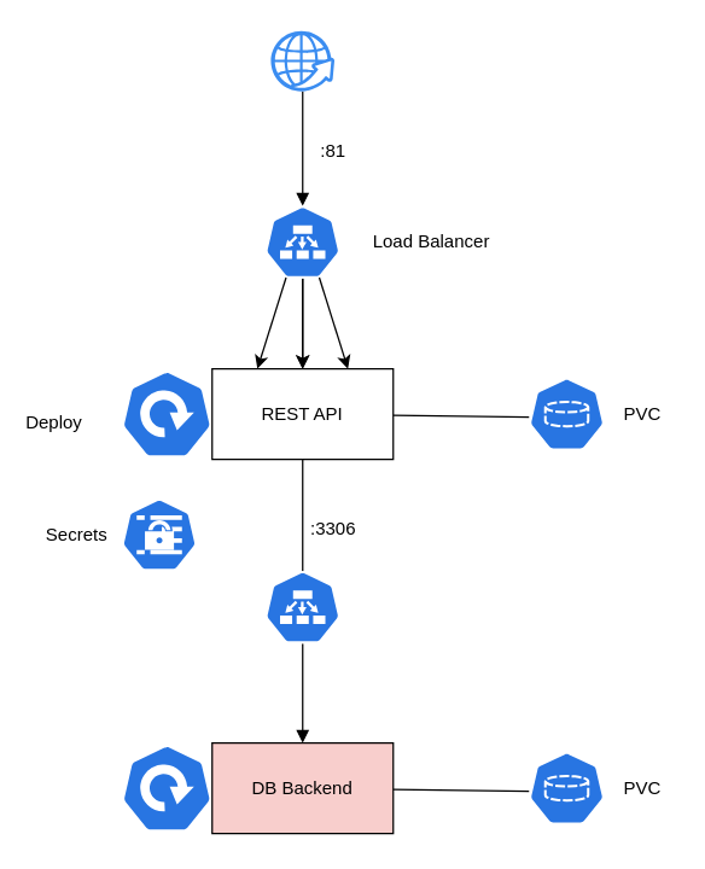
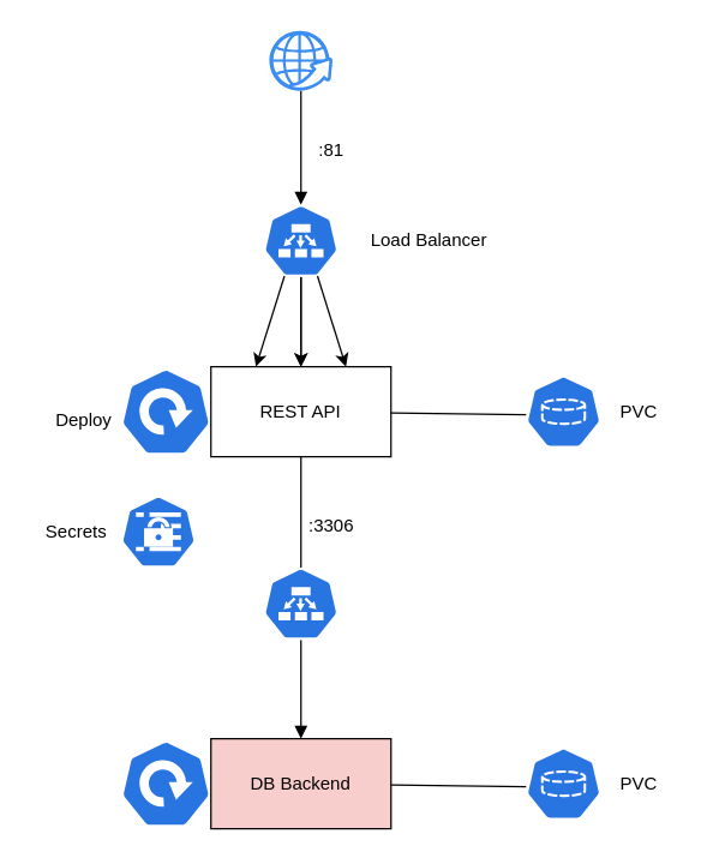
  <mxCell id="0" />
  <mxCell id="1" parent="0" />
  <mxCell id="2" style="edgeStyle=orthogonalEdgeStyle;rounded=0;orthogonalLoop=1;jettySize=auto;html=1;entryX=0.5;entryY=0;entryDx=0;entryDy=0;" edge="1" parent="1" source="4" target="13"><mxGeometry relative="1" as="geometry" /></mxCell>
  <mxCell id="3" value="" style="edgeStyle=orthogonalEdgeStyle;rounded=0;orthogonalLoop=1;jettySize=auto;html=1;" edge="1" parent="1" source="4" target="13"><mxGeometry relative="1" as="geometry" /></mxCell>
  <mxCell id="4" value="" style="html=1;dashed=0;whitespace=wrap;fillColor=#2875E2;strokeColor=#ffffff;points=[[0.005,0.63,0],[0.1,0.2,0],[0.9,0.2,0],[0.5,0,0],[0.995,0.63,0],[0.72,0.99,0],[0.5,1,0],[0.28,0.99,0]];shape=mxgraph.kubernetes.icon;prIcon=ep" vertex="1" parent="1"><mxGeometry x="175" y="136" width="50" height="48" as="geometry" /></mxCell>
  <mxCell id="5" value="Load Balancer" style="text;html=1;align=center;verticalAlign=middle;resizable=0;points=[];autosize=1;strokeColor=none;" vertex="1" parent="1"><mxGeometry x="240" y="150" width="90" height="20" as="geometry" /></mxCell>
  <mxCell id="6" value="" style="html=1;dashed=0;whitespace=wrap;fillColor=#2875E2;strokeColor=#ffffff;points=[[0.005,0.63,0],[0.1,0.2,0],[0.9,0.2,0],[0.5,0,0],[0.995,0.63,0],[0.72,0.99,0],[0.5,1,0],[0.28,0.99,0]];shape=mxgraph.kubernetes.icon;prIcon=deploy" vertex="1" parent="1"><mxGeometry x="80" y="244" width="60" height="60" as="geometry" /></mxCell>
  <mxCell id="7" value="" style="html=1;dashed=0;whitespace=wrap;fillColor=#2875E2;strokeColor=#ffffff;points=[[0.005,0.63,0],[0.1,0.2,0],[0.9,0.2,0],[0.5,0,0],[0.995,0.63,0],[0.72,0.99,0],[0.5,1,0],[0.28,0.99,0]];shape=mxgraph.kubernetes.icon;prIcon=secret" vertex="1" parent="1"><mxGeometry x="80" y="330" width="50" height="48" as="geometry" /></mxCell>
  <mxCell id="8" style="edgeStyle=none;rounded=0;orthogonalLoop=1;jettySize=auto;html=1;endArrow=none;endFill=0;" edge="1" parent="1" target="13"><mxGeometry relative="1" as="geometry"><mxPoint x="350" y="276" as="sourcePoint" /></mxGeometry></mxCell>
  <mxCell id="9" value="" style="html=1;dashed=0;whitespace=wrap;fillColor=#2875E2;strokeColor=#ffffff;points=[[0.005,0.63,0],[0.1,0.2,0],[0.9,0.2,0],[0.5,0,0],[0.995,0.63,0],[0.72,0.99,0],[0.5,1,0],[0.28,0.99,0]];shape=mxgraph.kubernetes.icon;prIcon=pvc" vertex="1" parent="1"><mxGeometry x="350" y="242" width="50" height="64" as="geometry" /></mxCell>
  <mxCell id="10" style="edgeStyle=none;rounded=0;orthogonalLoop=1;jettySize=auto;html=1;exitX=0.72;exitY=0.99;exitDx=0;exitDy=0;entryX=0.75;entryY=0;entryDx=0;entryDy=0;exitPerimeter=0;" edge="1" parent="1" source="4" target="13"><mxGeometry relative="1" as="geometry" /></mxCell>
  <mxCell id="11" style="edgeStyle=none;rounded=0;orthogonalLoop=1;jettySize=auto;html=1;exitX=0.28;exitY=0.99;exitDx=0;exitDy=0;entryX=0.25;entryY=0;entryDx=0;entryDy=0;exitPerimeter=0;" edge="1" parent="1" source="4" target="13"><mxGeometry relative="1" as="geometry" /></mxCell>
  <mxCell id="12" style="edgeStyle=none;rounded=0;orthogonalLoop=1;jettySize=auto;html=1;exitX=0.5;exitY=1;exitDx=0;exitDy=0;entryX=0.5;entryY=0;entryDx=0;entryDy=0;entryPerimeter=0;endArrow=none;endFill=0;" edge="1" parent="1" source="13" target="18"><mxGeometry relative="1" as="geometry" /></mxCell>
  <mxCell id="13" value="REST API" style="rounded=0;whiteSpace=wrap;html=1;" vertex="1" parent="1"><mxGeometry x="140" y="244" width="120" height="60" as="geometry" /></mxCell>
  <mxCell id="14" value="PVC" style="text;html=1;align=center;verticalAlign=middle;resizable=0;points=[];autosize=1;strokeColor=none;" vertex="1" parent="1"><mxGeometry x="405" y="264" width="40" height="20" as="geometry" /></mxCell>
- <mxCell id="15" value="Deploy&lt;br&gt;" style="text;html=1;align=center;verticalAlign=middle;resizable=0;points=[];autosize=1;strokeColor=none;" vertex="1" parent="1"><mxGeometry x="10" y="270" width="50" height="20" as="geometry" /></mxCell>
+ <mxCell id="15" value="Deploy&lt;br&gt;" style="text;html=1;align=center;verticalAlign=middle;resizable=0;points=[];autosize=1;strokeColor=none;" vertex="1" parent="1"><mxGeometry x="30" y="270" width="50" height="20" as="geometry" /></mxCell>
  <mxCell id="16" value="Secrets" style="text;html=1;align=center;verticalAlign=middle;resizable=0;points=[];autosize=1;strokeColor=none;" vertex="1" parent="1"><mxGeometry x="20" y="344" width="60" height="20" as="geometry" /></mxCell>
  <mxCell id="17" style="edgeStyle=none;rounded=0;orthogonalLoop=1;jettySize=auto;html=1;endArrow=block;endFill=1;" edge="1" parent="1" source="18" target="22"><mxGeometry relative="1" as="geometry" /></mxCell>
  <mxCell id="18" value="" style="html=1;dashed=0;whitespace=wrap;fillColor=#2875E2;strokeColor=#ffffff;points=[[0.005,0.63,0],[0.1,0.2,0],[0.9,0.2,0],[0.5,0,0],[0.995,0.63,0],[0.72,0.99,0],[0.5,1,0],[0.28,0.99,0]];shape=mxgraph.kubernetes.icon;prIcon=ep" vertex="1" parent="1"><mxGeometry x="175" y="378" width="50" height="48" as="geometry" /></mxCell>
  <mxCell id="19" value="" style="html=1;dashed=0;whitespace=wrap;fillColor=#2875E2;strokeColor=#ffffff;points=[[0.005,0.63,0],[0.1,0.2,0],[0.9,0.2,0],[0.5,0,0],[0.995,0.63,0],[0.72,0.99,0],[0.5,1,0],[0.28,0.99,0]];shape=mxgraph.kubernetes.icon;prIcon=deploy" vertex="1" parent="1"><mxGeometry x="80" y="492" width="60" height="60" as="geometry" /></mxCell>
  <mxCell id="20" style="edgeStyle=none;rounded=0;orthogonalLoop=1;jettySize=auto;html=1;endArrow=none;endFill=0;" edge="1" parent="1" target="22"><mxGeometry relative="1" as="geometry"><mxPoint x="350" y="524" as="sourcePoint" /></mxGeometry></mxCell>
  <mxCell id="21" value="" style="html=1;dashed=0;whitespace=wrap;fillColor=#2875E2;strokeColor=#ffffff;points=[[0.005,0.63,0],[0.1,0.2,0],[0.9,0.2,0],[0.5,0,0],[0.995,0.63,0],[0.72,0.99,0],[0.5,1,0],[0.28,0.99,0]];shape=mxgraph.kubernetes.icon;prIcon=pvc" vertex="1" parent="1"><mxGeometry x="350" y="490" width="50" height="64" as="geometry" /></mxCell>
  <mxCell id="22" value="DB Backend" style="rounded=0;whiteSpace=wrap;html=1;fillColor=#f8cecc;" vertex="1" parent="1"><mxGeometry x="140" y="492" width="120" height="60" as="geometry" /></mxCell>
  <mxCell id="23" value="PVC" style="text;html=1;align=center;verticalAlign=middle;resizable=0;points=[];autosize=1;strokeColor=none;" vertex="1" parent="1"><mxGeometry x="405" y="512" width="40" height="20" as="geometry" /></mxCell>
  <mxCell id="24" value=":3306" style="text;html=1;align=center;verticalAlign=middle;resizable=0;points=[];autosize=1;strokeColor=none;" vertex="1" parent="1"><mxGeometry x="195" y="340" width="50" height="20" as="geometry" /></mxCell>
  <mxCell id="25" value=":81&lt;br&gt;" style="text;html=1;align=center;verticalAlign=middle;resizable=0;points=[];autosize=1;strokeColor=none;" vertex="1" parent="1"><mxGeometry x="205" y="90" width="30" height="20" as="geometry" /></mxCell>
  <mxCell id="26" style="edgeStyle=none;rounded=0;orthogonalLoop=1;jettySize=auto;html=1;entryX=0.5;entryY=0;entryDx=0;entryDy=0;entryPerimeter=0;endArrow=block;endFill=1;" edge="1" parent="1" source="27" target="4"><mxGeometry relative="1" as="geometry" /></mxCell>
  <mxCell id="27" value="" style="html=1;aspect=fixed;strokeColor=none;shadow=0;align=center;verticalAlign=top;fillColor=#3B8DF1;shape=mxgraph.gcp2.globe_world" vertex="1" parent="1"><mxGeometry x="178.94" y="20" width="42.11" height="40" as="geometry" /></mxCell>
